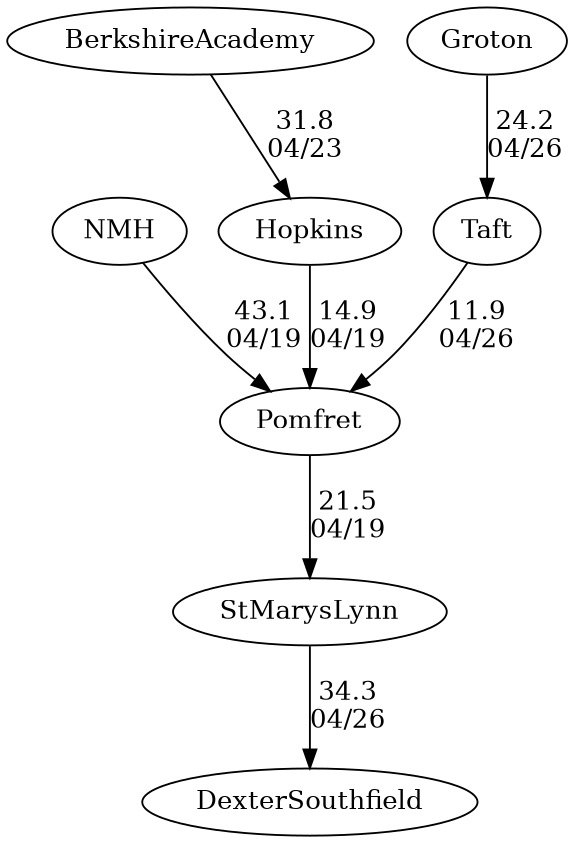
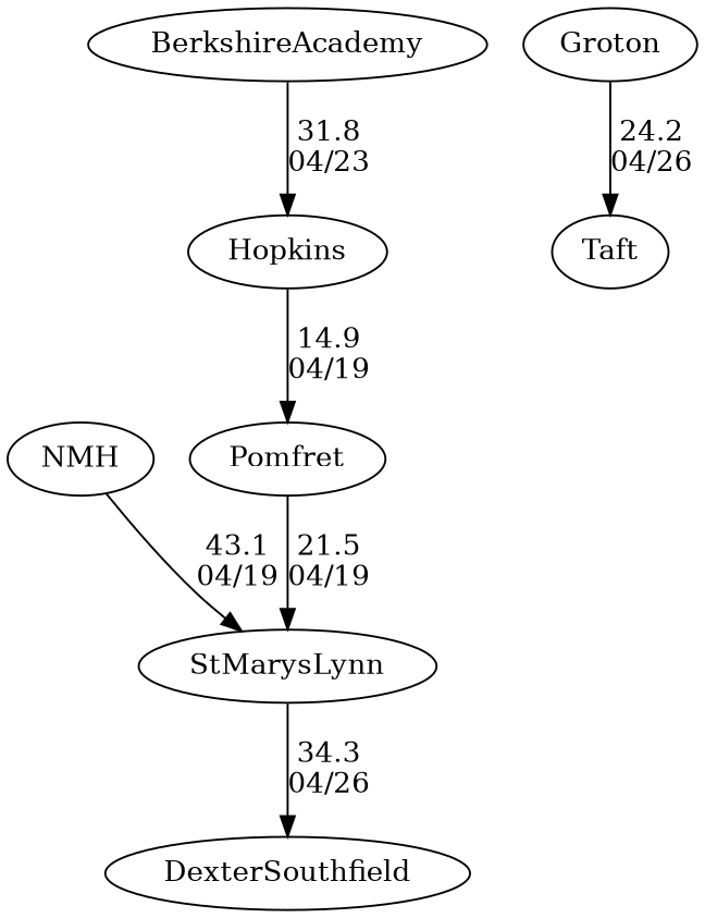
  digraph {
    edge [random=random]
    Pomfret
    StMarysLynn
    DexterSouthfield
    NMH
    BerkshireAcademy
    Hopkins
    Taft
    Groton
    Pomfret -> StMarysLynn [label="21.5\n04/19" weight=79]
    StMarysLynn -> DexterSouthfield [label="34.3\n04/26" weight=66]
-   NMH -> Pomfret [label="43.1\n04/19" weight=57]
+   NMH -> StMarysLynn [label="43.1\n04/19" weight=57]
    BerkshireAcademy -> Hopkins [label="31.8\n04/23" weight=69]
    Hopkins -> Pomfret [label="14.9\n04/19" weight=86]
-   Taft -> Pomfret [label="11.9\n04/26" weight=89]
    Groton -> Taft [label="24.2\n04/26" weight=76]
  }
